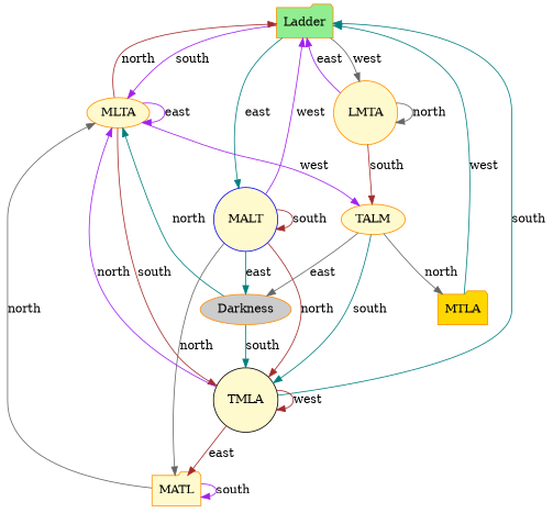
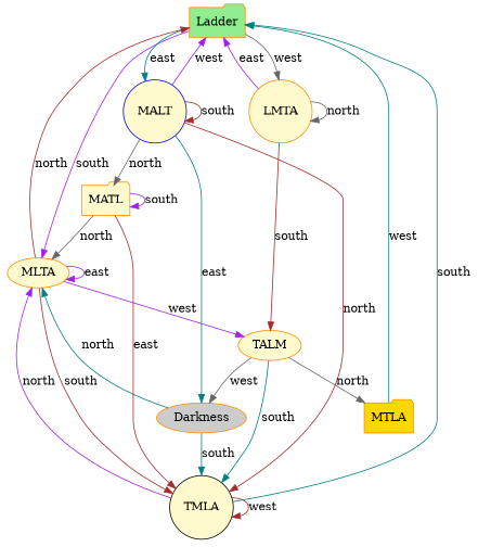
  digraph {
    node [color=darkorange fillcolor="#fffacd" shape=folder style=filled]
    edge [color=purple]
    Ladder [fillcolor="#90ee90"]
    MLTA [shape=ellipse]
    MALT [color=blue shape=circle]
    LMTA [shape=circle]
    TMLA [color=black shape=circle]
    TALM [shape=ellipse]
    Darkness [fillcolor="#cccccc" shape=ellipse]
    MATL
    MTLA [fillcolor="#ffd700"]
    Ladder -> MLTA [label=south]
    Ladder -> MALT [color=teal label=east]
    Ladder -> LMTA [color=gray40 label=west]
    MLTA -> Ladder [color=brown label=north]
    MLTA -> MLTA [label=east]
    MLTA -> TMLA [color=brown label=south]
    MLTA -> TALM [label=west]
    MALT -> Ladder [label=west]
    MALT -> MALT [color=brown label=south]
    MALT -> TMLA [color=brown label=north]
    MALT -> Darkness [color=teal label=east]
    MALT -> MATL [color=gray40 label=north]
    LMTA -> Ladder [label=east]
    LMTA -> LMTA [color=gray40 label=north]
    LMTA -> TALM [color=brown label=south]
    TMLA -> Ladder [color=teal label=south]
    TMLA -> MLTA [label=north]
    TMLA -> TMLA [color=brown label=west]
    TALM -> TMLA [color=teal label=south]
-   TALM -> Darkness [color=gray40 label=east]
+   TALM -> Darkness [color=gray40 label=west]
    TALM -> MTLA [color=gray40 label=north]
    Darkness -> MLTA [color=teal label=north]
    Darkness -> TMLA [color=teal label=south]
    MATL -> MLTA [color=gray40 label=north]
-   TMLA -> MATL [color=brown label=east]
+   MATL -> TMLA [color=brown label=east]
    MATL -> MATL [label=south]
    MTLA -> Ladder [color=teal label=west]
  }
